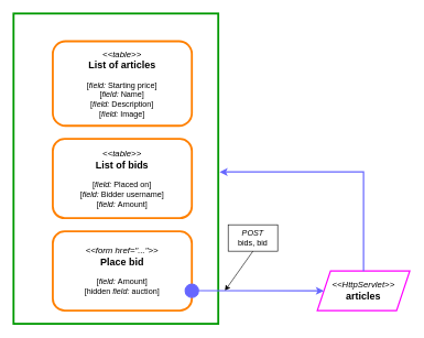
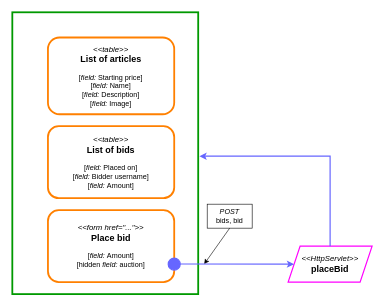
  <mxCell id="0" />
  <mxCell id="1" parent="0" />
- <mxCell id="2" value="&lt;font style=&quot;&quot;&gt;&lt;i style=&quot;font-size: 13px;&quot;&gt;&amp;lt;&amp;lt;HttpServlet&amp;gt;&amp;gt;&lt;/i&gt;&lt;br&gt;&lt;span style=&quot;font-size: 15px;&quot;&gt;&lt;b&gt;articles&lt;/b&gt;&lt;/span&gt;&lt;br&gt;&lt;/font&gt;" style="shape=parallelogram;perimeter=parallelogramPerimeter;whiteSpace=wrap;html=1;fixedSize=1;strokeColor=#FF00FF;strokeWidth=2;" parent="1" vertex="1"><mxGeometry x="480" y="410" width="140" height="60" as="geometry" /></mxCell>
+ <mxCell id="2" value="&lt;font style=&quot;&quot;&gt;&lt;i style=&quot;font-size: 13px;&quot;&gt;&amp;lt;&amp;lt;HttpServlet&amp;gt;&amp;gt;&lt;/i&gt;&lt;br&gt;&lt;span style=&quot;font-size: 15px;&quot;&gt;&lt;b&gt;placeBid&lt;/b&gt;&lt;/span&gt;&lt;br&gt;&lt;/font&gt;" style="shape=parallelogram;perimeter=parallelogramPerimeter;whiteSpace=wrap;html=1;fixedSize=1;strokeColor=#FF00FF;strokeWidth=2;" parent="1" vertex="1"><mxGeometry x="480" y="410" width="140" height="60" as="geometry" /></mxCell>
  <mxCell id="3" value="&lt;i&gt;POST&lt;br&gt;&lt;/i&gt;bids, bid" style="rounded=0;whiteSpace=wrap;html=1;" parent="1" vertex="1"><mxGeometry x="345" y="340" width="75" height="40" as="geometry" /></mxCell>
  <mxCell id="4" value="" style="endArrow=classic;html=1;rounded=0;exitX=0.5;exitY=1;exitDx=0;exitDy=0;" parent="1" source="3" edge="1"><mxGeometry width="50" height="50" relative="1" as="geometry"><mxPoint x="430" y="460" as="sourcePoint" /><mxPoint x="340" y="440" as="targetPoint" /></mxGeometry></mxCell>
  <mxCell id="5" value="" style="whiteSpace=wrap;html=1;strokeWidth=3;strokeColor=#009900;movable=1;resizable=1;rotatable=1;deletable=1;editable=1;locked=0;connectable=1;" parent="1" vertex="1"><mxGeometry x="20" y="20" width="310" height="470" as="geometry" /></mxCell>
  <mxCell id="6" value="&lt;font style=&quot;&quot;&gt;&lt;i&gt;&lt;font style=&quot;font-size: 13px;&quot;&gt;&amp;lt;&amp;lt;table&amp;gt;&amp;gt;&lt;/font&gt;&lt;/i&gt;&lt;br&gt;&lt;span style=&quot;font-size: 15px;&quot;&gt;&lt;b&gt;List of articles&lt;br&gt;&lt;/b&gt;&lt;/span&gt;&lt;br&gt;[&lt;i&gt;field:&lt;/i&gt;&amp;nbsp;Starting price]&lt;br&gt;[&lt;i style=&quot;border-color: var(--border-color);&quot;&gt;field:&lt;/i&gt;&amp;nbsp;Name]&lt;br&gt;[&lt;i style=&quot;border-color: var(--border-color);&quot;&gt;field:&lt;/i&gt;&amp;nbsp;Description]&lt;br&gt;[&lt;i style=&quot;border-color: var(--border-color);&quot;&gt;field:&lt;/i&gt;&amp;nbsp;Image]&lt;br&gt;&lt;/font&gt;" style="rounded=1;whiteSpace=wrap;html=1;strokeWidth=3;strokeColor=#FF8000;" parent="1" vertex="1"><mxGeometry x="79.42" y="62" width="210.58" height="128" as="geometry" /></mxCell>
  <mxCell id="7" value="&lt;font style=&quot;&quot;&gt;&lt;i style=&quot;font-size: 13px;&quot;&gt;&amp;lt;&amp;lt;table&amp;gt;&amp;gt;&lt;/i&gt;&lt;br&gt;&lt;span style=&quot;font-size: 15px;&quot;&gt;&lt;b&gt;List of bids&lt;br&gt;&lt;/b&gt;&lt;/span&gt;&lt;br&gt;[&lt;i&gt;field:&lt;/i&gt;&amp;nbsp;Placed on]&lt;br&gt;[&lt;i style=&quot;border-color: var(--border-color);&quot;&gt;field:&lt;/i&gt;&amp;nbsp;Bidder username]&lt;br&gt;[&lt;i style=&quot;border-color: var(--border-color);&quot;&gt;field:&lt;/i&gt;&amp;nbsp;Amount]&lt;br&gt;&lt;/font&gt;" style="rounded=1;whiteSpace=wrap;html=1;strokeWidth=3;strokeColor=#FF8000;" parent="1" vertex="1"><mxGeometry x="79.42" y="210" width="210.58" height="120" as="geometry" /></mxCell>
  <mxCell id="8" value="&lt;font style=&quot;&quot;&gt;&lt;i style=&quot;font-size: 13px;&quot;&gt;&amp;lt;&amp;lt;form href=&quot;...&quot;&amp;gt;&amp;gt;&lt;/i&gt;&lt;br&gt;&lt;span style=&quot;font-size: 15px;&quot;&gt;&lt;b&gt;Place bid&lt;br&gt;&lt;/b&gt;&lt;/span&gt;&lt;br&gt;[&lt;i&gt;field:&lt;/i&gt;&amp;nbsp;Amount]&lt;br&gt;[hidden&amp;nbsp;&lt;i style=&quot;border-color: var(--border-color);&quot;&gt;field:&lt;/i&gt;&amp;nbsp;auction]&lt;br&gt;&lt;/font&gt;" style="rounded=1;whiteSpace=wrap;html=1;strokeWidth=3;strokeColor=#FF8000;" vertex="1" parent="1"><mxGeometry x="79.42" y="350" width="210.58" height="120" as="geometry" /></mxCell>
  <mxCell id="9" value="" style="ellipse;whiteSpace=wrap;html=1;aspect=fixed;strokeWidth=2;fillColor=#6666FF;strokeColor=#6666FF;" parent="1" vertex="1"><mxGeometry x="280" y="430" width="20" height="20" as="geometry" /></mxCell>
  <mxCell id="10" value="" style="endArrow=none;html=1;rounded=0;strokeColor=#6666FF;strokeWidth=2;startArrow=classic;startFill=1;entryX=1;entryY=0.5;entryDx=0;entryDy=0;exitX=0;exitY=0.5;exitDx=0;exitDy=0;" parent="1" edge="1" source="2"><mxGeometry width="50" height="50" relative="1" as="geometry"><mxPoint x="400" y="440.1" as="sourcePoint" /><mxPoint x="300" y="439.76" as="targetPoint" /></mxGeometry></mxCell>
  <mxCell id="11" value="" style="endArrow=none;html=1;rounded=0;strokeColor=#6666FF;strokeWidth=2;startArrow=classic;startFill=1;entryX=0.5;entryY=0;entryDx=0;entryDy=0;" edge="1" parent="1" target="2"><mxGeometry width="50" height="50" relative="1" as="geometry"><mxPoint x="332" y="260" as="sourcePoint" /><mxPoint x="542" y="410" as="targetPoint" /><Array as="points"><mxPoint x="550" y="260" /></Array></mxGeometry></mxCell>
